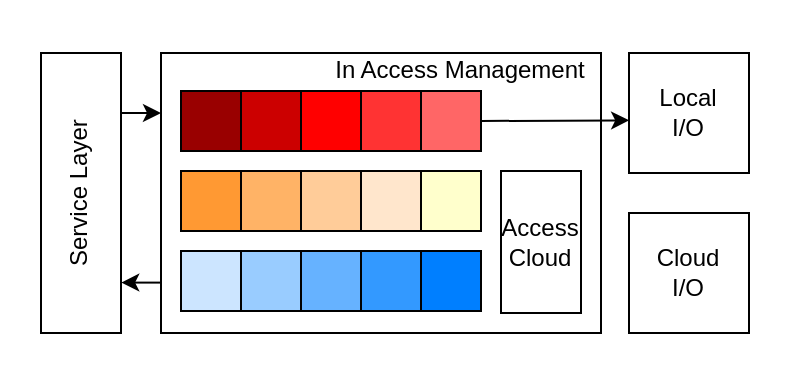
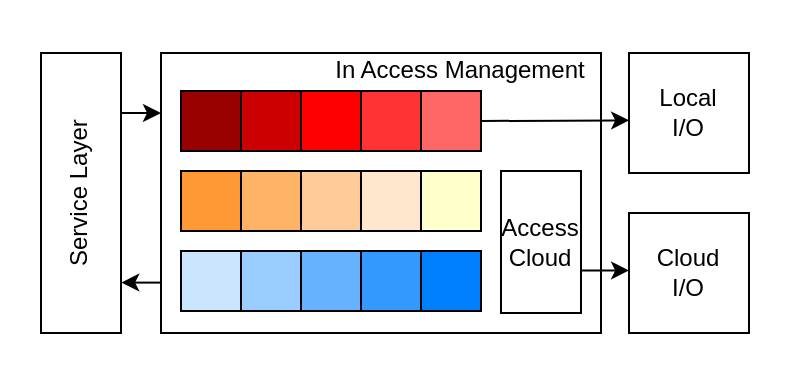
  <mxCell id="0" />
  <mxCell id="1" parent="0" />
  <mxCell id="2" value="Service Layer" style="rounded=0;whiteSpace=wrap;html=1;textDirection=vertical-rl;rotation=-180;" vertex="1" parent="1"><mxGeometry x="20" y="26" width="40" height="140" as="geometry" /></mxCell>
  <mxCell id="3" value="" style="rounded=0;whiteSpace=wrap;html=1;" vertex="1" parent="1"><mxGeometry x="80" y="26" width="220" height="140" as="geometry" /></mxCell>
  <mxCell id="4" value="" style="rounded=0;whiteSpace=wrap;html=1;fillColor=#990000;" vertex="1" parent="1"><mxGeometry x="90" y="45" width="30" height="30" as="geometry" /></mxCell>
  <mxCell id="5" value="" style="rounded=0;whiteSpace=wrap;html=1;fillColor=#CC0000;" vertex="1" parent="1"><mxGeometry x="120" y="45" width="30" height="30" as="geometry" /></mxCell>
  <mxCell id="6" value="" style="rounded=0;whiteSpace=wrap;html=1;fillColor=#FF0000;" vertex="1" parent="1"><mxGeometry x="150" y="45" width="30" height="30" as="geometry" /></mxCell>
  <mxCell id="7" value="" style="rounded=0;whiteSpace=wrap;html=1;fillColor=#FF3333;" vertex="1" parent="1"><mxGeometry x="180" y="45" width="30" height="30" as="geometry" /></mxCell>
  <mxCell id="8" value="" style="rounded=0;whiteSpace=wrap;html=1;fillColor=#FF6666;" vertex="1" parent="1"><mxGeometry x="210" y="45" width="30" height="30" as="geometry" /></mxCell>
  <mxCell id="9" value="" style="rounded=0;whiteSpace=wrap;html=1;fillColor=#FF9933;" vertex="1" parent="1"><mxGeometry x="90" y="85" width="30" height="30" as="geometry" /></mxCell>
  <mxCell id="10" value="" style="rounded=0;whiteSpace=wrap;html=1;fillColor=#FFB366;" vertex="1" parent="1"><mxGeometry x="120" y="85" width="30" height="30" as="geometry" /></mxCell>
  <mxCell id="11" value="" style="rounded=0;whiteSpace=wrap;html=1;fillColor=#FFCC99;" vertex="1" parent="1"><mxGeometry x="150" y="85" width="30" height="30" as="geometry" /></mxCell>
  <mxCell id="12" value="" style="rounded=0;whiteSpace=wrap;html=1;fillColor=#FFE6CC;" vertex="1" parent="1"><mxGeometry x="180" y="85" width="30" height="30" as="geometry" /></mxCell>
  <mxCell id="13" value="" style="rounded=0;whiteSpace=wrap;html=1;fillColor=#FFFFCC;" vertex="1" parent="1"><mxGeometry x="210" y="85" width="30" height="30" as="geometry" /></mxCell>
  <mxCell id="14" value="" style="rounded=0;whiteSpace=wrap;html=1;fillColor=#CCE5FF;" vertex="1" parent="1"><mxGeometry x="90" y="125" width="30" height="30" as="geometry" /></mxCell>
  <mxCell id="15" value="" style="rounded=0;whiteSpace=wrap;html=1;fillColor=#99CCFF;" vertex="1" parent="1"><mxGeometry x="120" y="125" width="30" height="30" as="geometry" /></mxCell>
  <mxCell id="16" value="" style="rounded=0;whiteSpace=wrap;html=1;fillColor=#66B2FF;" vertex="1" parent="1"><mxGeometry x="150" y="125" width="30" height="30" as="geometry" /></mxCell>
  <mxCell id="17" value="" style="rounded=0;whiteSpace=wrap;html=1;fillColor=#3399FF;" vertex="1" parent="1"><mxGeometry x="180" y="125" width="30" height="30" as="geometry" /></mxCell>
  <mxCell id="18" value="" style="rounded=0;whiteSpace=wrap;html=1;fillColor=#007FFF;" vertex="1" parent="1"><mxGeometry x="210" y="125" width="30" height="30" as="geometry" /></mxCell>
  <mxCell id="19" value="In Access Management" style="text;html=1;align=center;verticalAlign=middle;whiteSpace=wrap;rounded=0;" vertex="1" parent="1"><mxGeometry x="160" y="20" width="140" height="30" as="geometry" /></mxCell>
  <mxCell id="20" value="" style="rounded=0;whiteSpace=wrap;html=1;" vertex="1" parent="1"><mxGeometry x="250" y="85" width="40" height="71" as="geometry" /></mxCell>
  <mxCell id="21" value="Access Cloud" style="text;html=1;align=center;verticalAlign=middle;whiteSpace=wrap;rounded=0;" vertex="1" parent="1"><mxGeometry x="240" y="105.5" width="60" height="30" as="geometry" /></mxCell>
  <mxCell id="22" value="Local&lt;div&gt;I/O&lt;/div&gt;" style="rounded=0;whiteSpace=wrap;html=1;" vertex="1" parent="1"><mxGeometry x="314" y="26" width="60" height="60" as="geometry" /></mxCell>
  <mxCell id="23" value="Cloud&lt;div&gt;I/O&lt;/div&gt;" style="rounded=0;whiteSpace=wrap;html=1;" vertex="1" parent="1"><mxGeometry x="314" y="106" width="60" height="60" as="geometry" /></mxCell>
  <mxCell id="24" value="" style="endArrow=classic;html=1;rounded=0;exitX=-0.011;exitY=0.786;exitDx=0;exitDy=0;exitPerimeter=0;" edge="1" parent="1" source="2"><mxGeometry width="50" height="50" relative="1" as="geometry"><mxPoint x="210" y="116" as="sourcePoint" /><mxPoint x="80" y="56" as="targetPoint" /></mxGeometry></mxCell>
  <mxCell id="25" value="" style="endArrow=classic;html=1;rounded=0;exitX=0.001;exitY=0.82;exitDx=0;exitDy=0;exitPerimeter=0;entryX=-0.003;entryY=0.18;entryDx=0;entryDy=0;entryPerimeter=0;" edge="1" parent="1" source="3" target="2"><mxGeometry width="50" height="50" relative="1" as="geometry"><mxPoint x="70" y="66" as="sourcePoint" /><mxPoint x="90" y="66" as="targetPoint" /></mxGeometry></mxCell>
  <mxCell id="26" value="" style="endArrow=classic;html=1;rounded=0;entryX=0.001;entryY=0.561;entryDx=0;entryDy=0;exitX=1;exitY=0.5;exitDx=0;exitDy=0;entryPerimeter=0;" edge="1" parent="1" source="8" target="22"><mxGeometry width="50" height="50" relative="1" as="geometry"><mxPoint x="150" y="126" as="sourcePoint" /><mxPoint x="200" y="76" as="targetPoint" /></mxGeometry></mxCell>
+ <mxCell id="27" value="" style="endArrow=classic;html=1;rounded=0;entryX=0.001;entryY=0.479;entryDx=0;entryDy=0;exitX=0.841;exitY=0.974;exitDx=0;exitDy=0;entryPerimeter=0;exitPerimeter=0;" edge="1" parent="1" source="21" target="23"><mxGeometry width="50" height="50" relative="1" as="geometry"><mxPoint x="250" y="70" as="sourcePoint" /><mxPoint x="324" y="70" as="targetPoint" /></mxGeometry></mxCell>
